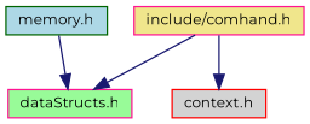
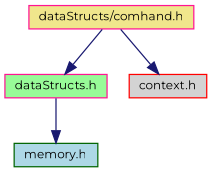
  digraph {
    fontname=Montserrat
    node [color=deeppink fontname=Montserrat fontsize=10 shape=record style=filled]
    edge [color=midnightblue fontname=Montserrat fontsize=10 labelfontname=Helvetica labelfontsize=10 style=solid]
-   n1 [fillcolor=khaki fontcolor=black height=0.2 label="include/comhand.h" width=0.4]
+   n1 [fillcolor=khaki fontcolor=black height=0.2 label="dataStructs/comhand.h" width=0.4]
    n2 [fillcolor=palegreen height=0.2 label="dataStructs.h" width=0.4]
    n3 [color=red fillcolor=lightgrey height=0.2 label="context.h" width=0.4]
    n4 [color=darkgreen fillcolor=lightblue height=0.2 label="memory.h" width=0.4]
    n1 -> n2
    n1 -> n3
-   n4 -> n2
+   n2 -> n4
  }
